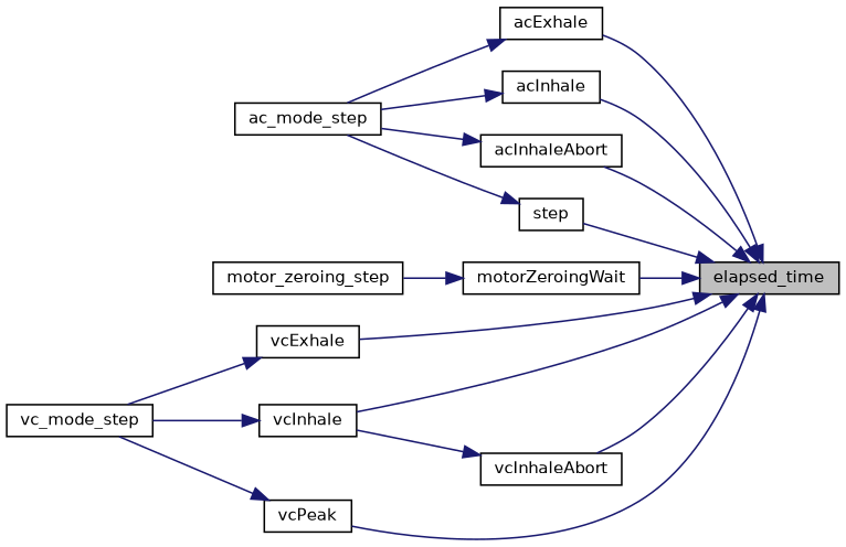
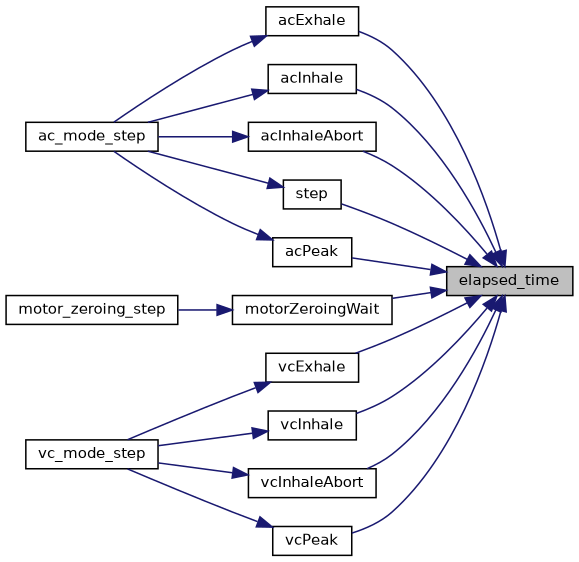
  digraph {
    rankdir=RL
    node [color=black fillcolor=white fontname=Helvetica fontsize=10 shape=record style=filled]
    edge [color=midnightblue dir=back fontname=Helvetica fontsize=10 labelfontname=Helvetica labelfontsize=10 style=solid]
    n1 [fillcolor=grey75 fontcolor=black height=0.2 label=elapsed_time width=0.4]
    n2 [height=0.2 label=acExhale width=0.4]
    n3 [height=0.2 label=acInhale width=0.4]
    n4 [height=0.2 label=acInhaleAbort width=0.4]
    n5 [height=0.2 label=step width=0.4]
+   n6 [height=0.2 label=acPeak width=0.4]
    n7 [height=0.2 label=motorZeroingWait width=0.4]
    n8 [height=0.2 label=vcExhale width=0.4]
    n9 [height=0.2 label=vcInhale width=0.4]
    n10 [height=0.2 label=vcInhaleAbort width=0.4]
    n11 [height=0.2 label=vcPeak width=0.4]
    n12 [height=0.2 label=ac_mode_step width=0.4]
    n13 [height=0.2 label=motor_zeroing_step width=0.4]
    n14 [height=0.2 label=vc_mode_step width=0.4]
    n1 -> n2
    n1 -> n3
    n1 -> n4
    n1 -> n5
+   n1 -> n6
    n1 -> n7
    n1 -> n8
    n1 -> n9
    n1 -> n10
    n1 -> n11
    n2 -> n12
    n3 -> n12
    n4 -> n12
    n5 -> n12
+   n6 -> n12
    n7 -> n13
    n8 -> n14
    n9 -> n14
-   n10 -> n9
+   n10 -> n14
    n11 -> n14
  }
